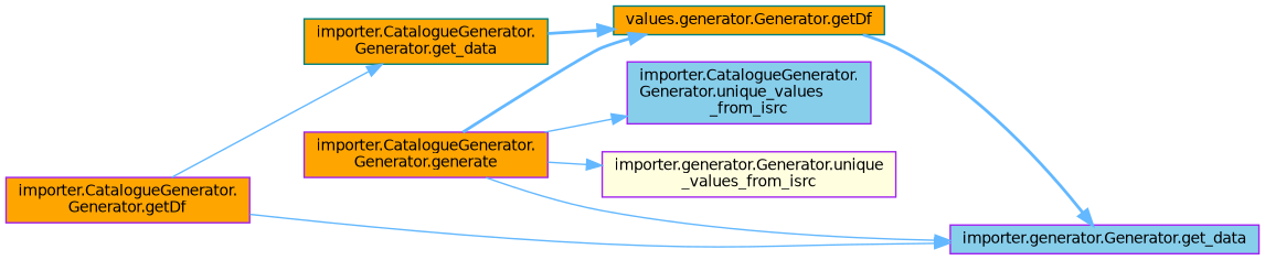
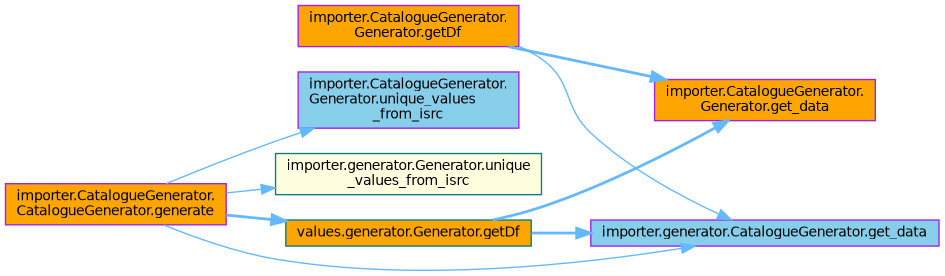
  digraph {
    rankdir=LR
    node [color=purple fillcolor=orange fontname=Helvetica fontsize=10 shape=box style=filled]
    edge [color=steelblue1 fontname=Helvetica fontsize=10 labelfontname=Helvetica labelfontsize=10 style=bold]
-   n1 [fontcolor=black height=0.2 label="importer.CatalogueGenerator.\lGenerator.generate" width=0.4]
+   n1 [fontcolor=black height=0.2 label="importer.CatalogueGenerator.\lCatalogueGenerator.generate" width=0.4]
    n2 [color=teal height=0.2 label="values.generator.Generator.getDf" width=0.4]
    n3 [fillcolor=skyblue height=0.2 label="importer.CatalogueGenerator.\lGenerator.unique_values\l_from_isrc" width=0.4]
-   n4 [fillcolor=lightyellow height=0.2 label="importer.generator.Generator.unique\l_values_from_isrc" width=0.4]
-   n5 [fillcolor=skyblue height=0.2 label="importer.generator.Generator.get_data" width=0.4]
+   n4 [color=teal fillcolor=lightyellow height=0.2 label="importer.generator.Generator.unique\l_values_from_isrc" width=0.4]
+   n5 [fillcolor=skyblue height=0.2 label="importer.generator.CatalogueGenerator.get_data" width=0.4]
    n6 [height=0.2 label="importer.CatalogueGenerator.\lGenerator.getDf" width=0.4]
-   n7 [color=teal height=0.2 label="importer.CatalogueGenerator.\lGenerator.get_data" width=0.4]
+   n7 [height=0.2 label="importer.CatalogueGenerator.\lGenerator.get_data" width=0.4]
    n1 -> n2
    n1 -> n3 [style=solid]
    n1 -> n4 [style=solid]
    n1 -> n5 [style=solid]
    n2 -> n5
-   n7 -> n2
+   n2 -> n7
    n6 -> n5 [style=solid]
-   n6 -> n7 [style=solid]
+   n6 -> n7
  }
